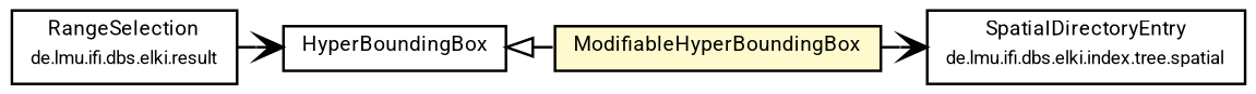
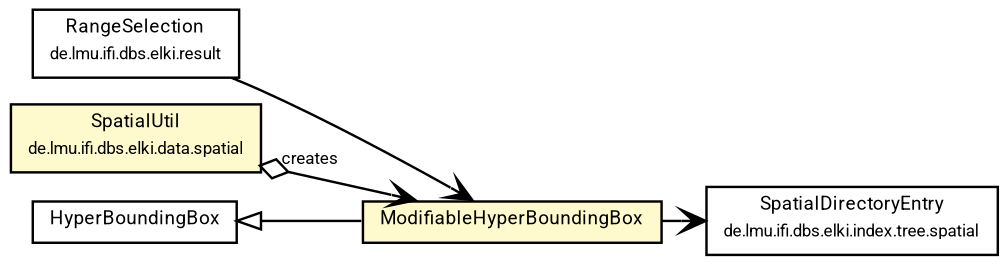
  digraph {
    nodesep=0.15
    rankdir=LR
    ranksep=0.25
    node [fontcolor=black fontname=Roboto fontsize=8 margin=0 shape=plaintext]
    edge [arrowhead=open color=black fontname=Roboto fontsize=7 labelfontname=Roboto labelfontsize=7 weight=1]
    n1 [height=0 label=<<table title="de.lmu.ifi.dbs.elki.result.RangeSelection" border="0" cellborder="1" cellspacing="0" cellpadding="2" href="../result/RangeSelection.html" target="_parent"> 		<tr><td><table border="0" cellspacing="0" cellpadding="1"> 		<tr><td align="center" balign="center"> <font face="Roboto">RangeSelection</font> </td></tr> 		<tr><td align="center" balign="center"> <font face="Roboto" point-size="7.0">de.lmu.ifi.dbs.elki.result</font> </td></tr> 		</table></td></tr> 		</table>> width=0]
    n2 [height=0 label=<<table title="de.lmu.ifi.dbs.elki.data.ModifiableHyperBoundingBox" border="0" cellborder="1" cellspacing="0" cellpadding="2" bgcolor="lemonChiffon" href="ModifiableHyperBoundingBox.html" target="_parent"> 		<tr><td><table border="0" cellspacing="0" cellpadding="1"> 		<tr><td align="center" balign="center"> <font face="Roboto">ModifiableHyperBoundingBox</font> </td></tr> 		</table></td></tr> 		</table>> width=0]
    n3 [height=0 label=<<table title="de.lmu.ifi.dbs.elki.index.tree.spatial.SpatialDirectoryEntry" border="0" cellborder="1" cellspacing="0" cellpadding="2" href="../index/tree/spatial/SpatialDirectoryEntry.html" target="_parent"> 		<tr><td><table border="0" cellspacing="0" cellpadding="1"> 		<tr><td align="center" balign="center"> <font face="Roboto">SpatialDirectoryEntry</font> </td></tr> 		<tr><td align="center" balign="center"> <font face="Roboto" point-size="7.0">de.lmu.ifi.dbs.elki.index.tree.spatial</font> </td></tr> 		</table></td></tr> 		</table>> width=0]
+   n4 [height=0 label=<<table title="de.lmu.ifi.dbs.elki.data.spatial.SpatialUtil" border="0" cellborder="1" cellspacing="0" cellpadding="2" bgcolor="LemonChiffon" href="spatial/SpatialUtil.html" target="_parent"> 		<tr><td><table border="0" cellspacing="0" cellpadding="1"> 		<tr><td align="center" balign="center"> <font face="Roboto">SpatialUtil</font> </td></tr> 		<tr><td align="center" balign="center"> <font face="Roboto" point-size="7.0">de.lmu.ifi.dbs.elki.data.spatial</font> </td></tr> 		</table></td></tr> 		</table>> width=0]
    n5 [height=0 label=<<table title="de.lmu.ifi.dbs.elki.data.HyperBoundingBox" border="0" cellborder="1" cellspacing="0" cellpadding="2" href="HyperBoundingBox.html" target="_parent"> 		<tr><td><table border="0" cellspacing="0" cellpadding="1"> 		<tr><td align="center" balign="center"> <font face="Roboto">HyperBoundingBox</font> </td></tr> 		</table></td></tr> 		</table>> width=0]
-   n1 -> n5
+   n1 -> n2
    n2 -> n3
+   n4 -> n2 [arrowtail=ediamond dir=both label=creates weight=3]
    n5 -> n2 [arrowtail=empty dir=back weight=10 arrowhead=""]
  }
